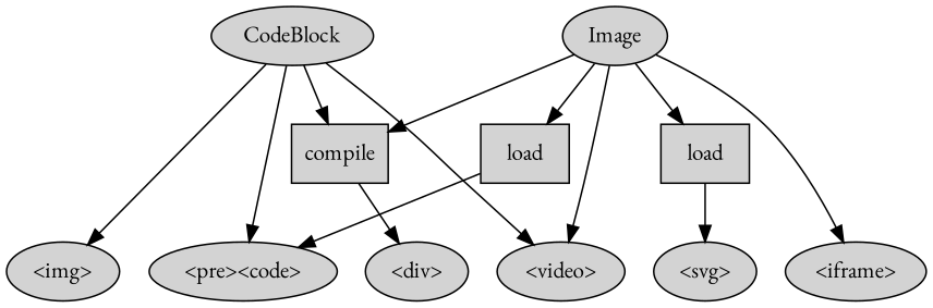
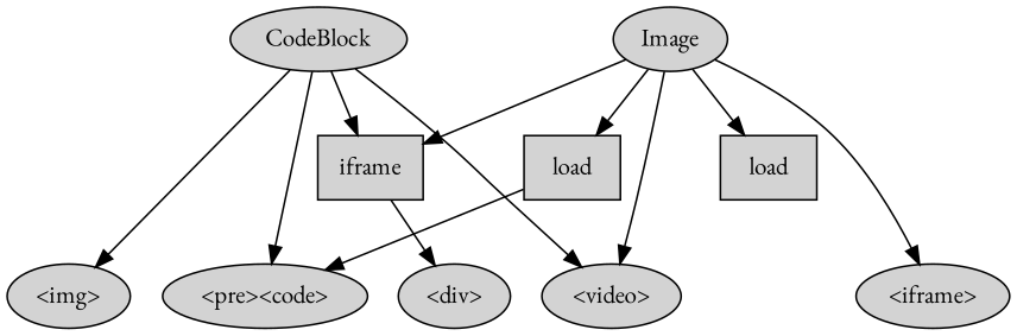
  digraph {
    fontname="EB Garamond"
    node [fontname="EB Garamond" style=filled]
    edge [fontname="EB Garamond"]
    Image
    CodeBlock
    n3 [label=load shape=rect]
    n4 [label=load shape=rect]
-   n5 [label=compile shape=rect]
+   n5 [label=iframe shape=rect]
    n6 [label="<img>"]
    n7 [label="<video>"]
-   n8 [label="<svg>"]
    n9 [label="<iframe>"]
    n10 [label="<div>"]
    n11 [label="<pre><code>"]
    subgraph sub_1 {
      rank=same
      Image
      CodeBlock
    }
    subgraph sub_2 {
      rank=same
      n3
      n4
      n5
    }
    subgraph sub_3 {
      rank=same
      n6
      n7
-     n8
      n9
      n10
      n11
    }
    Image -> n3
    Image -> n4
    Image -> n5
    Image -> n7
    Image -> n9
    CodeBlock -> n5
    CodeBlock -> n6
    CodeBlock -> n7
    CodeBlock -> n11
    n3 -> n11
-   n4 -> n8
    n5 -> n10
  }
